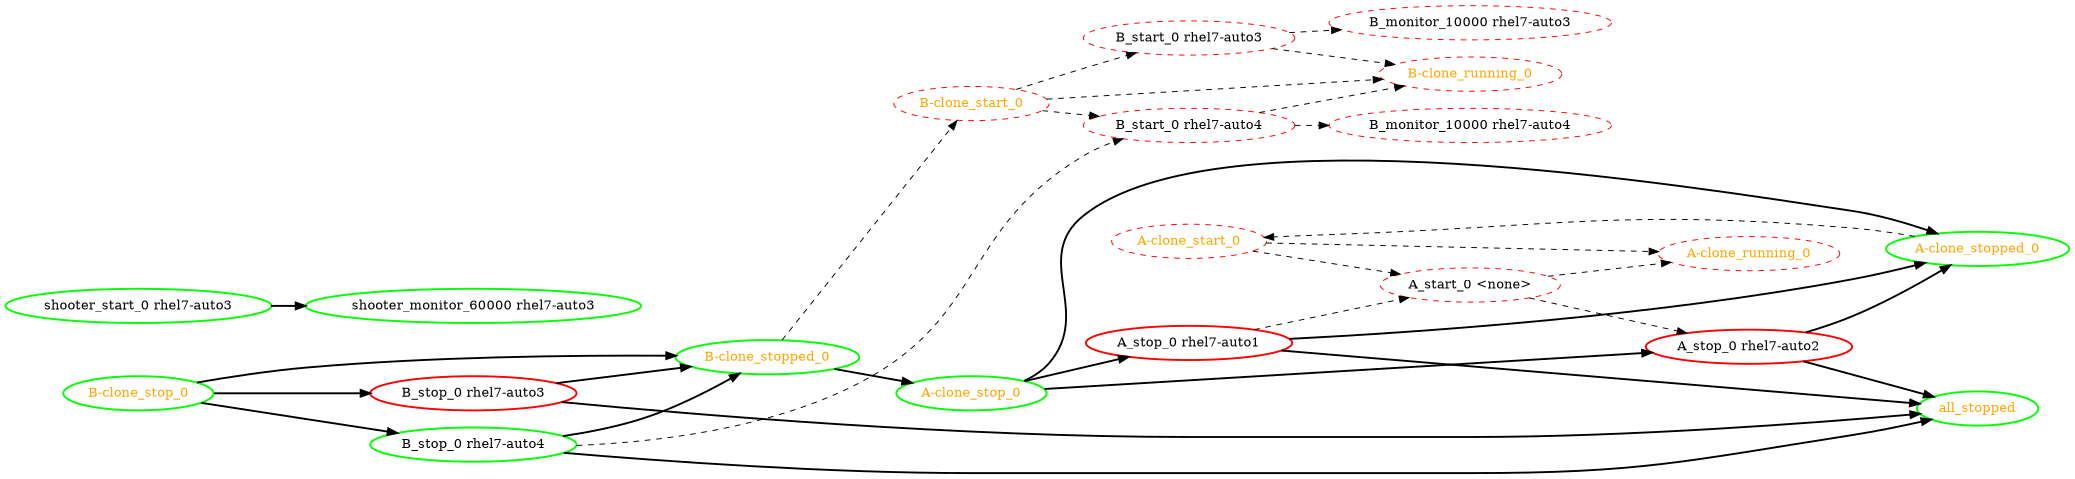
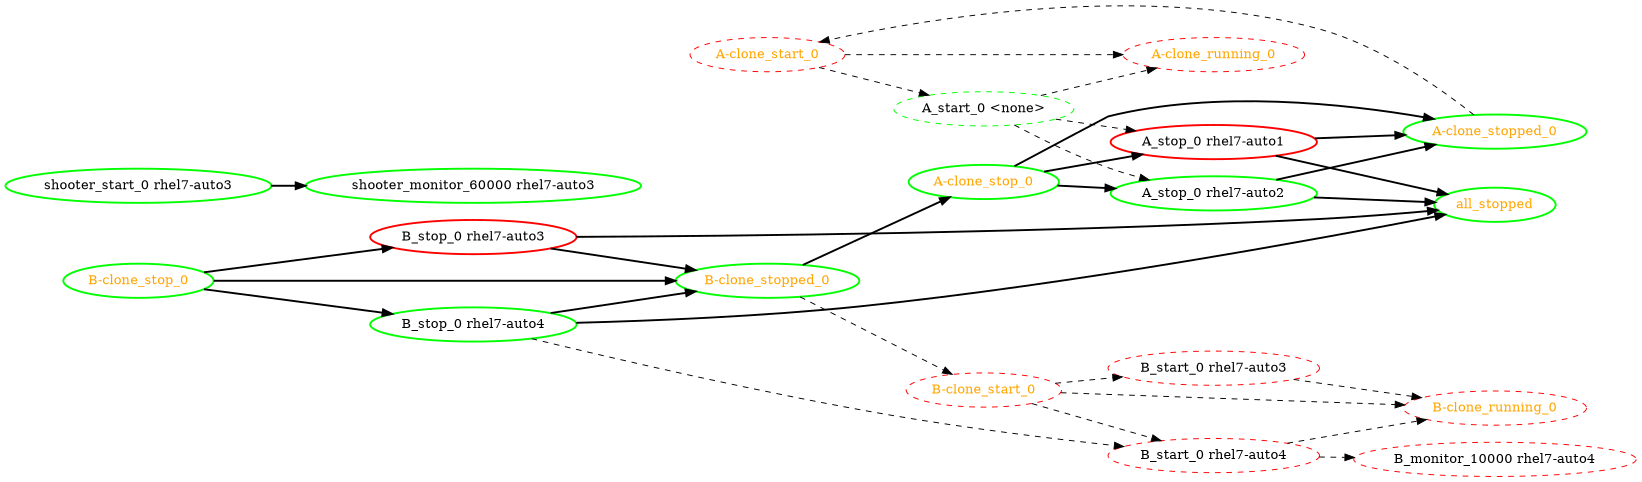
  digraph {
    rankdir=LR
    node [color=red fontcolor=black style=bold]
    edge [style=bold]
    "A-clone_running_0" [fontcolor=orange style=dashed]
    "A-clone_start_0" [fontcolor=orange style=dashed]
-   "A_start_0 <none>" [style=dashed]
-   "A_stop_0 rhel7-auto2"
+   "A_start_0 <none>" [color=green style=dashed]
+   "A_stop_0 rhel7-auto2" [color=green]
    "A-clone_stop_0" [color=green fontcolor=orange]
    "A-clone_stopped_0" [color=green fontcolor=orange]
    "A_stop_0 rhel7-auto1"
    all_stopped [color=green fontcolor=orange]
    "B-clone_running_0" [fontcolor=orange style=dashed]
    "B-clone_start_0" [fontcolor=orange style=dashed]
    "B_start_0 rhel7-auto3" [style=dashed]
    "B_start_0 rhel7-auto4" [style=dashed]
-   "B_monitor_10000 rhel7-auto3" [style=dashed]
    "B_monitor_10000 rhel7-auto4" [style=dashed]
    "B-clone_stop_0" [color=green fontcolor=orange]
    "B-clone_stopped_0" [color=green fontcolor=orange]
    "B_stop_0 rhel7-auto3"
    "B_stop_0 rhel7-auto4" [color=green]
    "shooter_start_0 rhel7-auto3" [color=green]
    "shooter_monitor_60000 rhel7-auto3" [color=green]
    "A-clone_start_0" -> "A-clone_running_0" [style=dashed]
    "A-clone_start_0" -> "A_start_0 <none>" [style=dashed]
    "A_start_0 <none>" -> "A-clone_running_0" [style=dashed]
    "A_start_0 <none>" -> "A_stop_0 rhel7-auto2" [style=dashed]
    "A_stop_0 rhel7-auto2" -> "A-clone_stopped_0"
    "A_stop_0 rhel7-auto2" -> all_stopped
    "A-clone_stop_0" -> "A_stop_0 rhel7-auto2"
    "A-clone_stop_0" -> "A-clone_stopped_0"
    "A-clone_stop_0" -> "A_stop_0 rhel7-auto1"
    "A-clone_stopped_0" -> "A-clone_start_0" [style=dashed]
-   "A_stop_0 rhel7-auto1" -> "A_start_0 <none>" [style=dashed]
+   "A_start_0 <none>" -> "A_stop_0 rhel7-auto1" [style=dashed]
    "A_stop_0 rhel7-auto1" -> "A-clone_stopped_0"
    "A_stop_0 rhel7-auto1" -> all_stopped
    "B-clone_start_0" -> "B-clone_running_0" [style=dashed]
    "B-clone_start_0" -> "B_start_0 rhel7-auto3" [style=dashed]
    "B-clone_start_0" -> "B_start_0 rhel7-auto4" [style=dashed]
    "B_start_0 rhel7-auto3" -> "B-clone_running_0" [style=dashed]
-   "B_start_0 rhel7-auto3" -> "B_monitor_10000 rhel7-auto3" [style=dashed]
    "B_start_0 rhel7-auto4" -> "B-clone_running_0" [style=dashed]
    "B_start_0 rhel7-auto4" -> "B_monitor_10000 rhel7-auto4" [style=dashed]
    "B-clone_stop_0" -> "B-clone_stopped_0"
    "B-clone_stop_0" -> "B_stop_0 rhel7-auto3"
    "B-clone_stop_0" -> "B_stop_0 rhel7-auto4"
    "B-clone_stopped_0" -> "A-clone_stop_0"
    "B-clone_stopped_0" -> "B-clone_start_0" [style=dashed]
    "B_stop_0 rhel7-auto3" -> all_stopped
    "B_stop_0 rhel7-auto3" -> "B-clone_stopped_0"
    "B_stop_0 rhel7-auto4" -> all_stopped
    "B_stop_0 rhel7-auto4" -> "B_start_0 rhel7-auto4" [style=dashed]
    "B_stop_0 rhel7-auto4" -> "B-clone_stopped_0"
    "shooter_start_0 rhel7-auto3" -> "shooter_monitor_60000 rhel7-auto3"
  }
